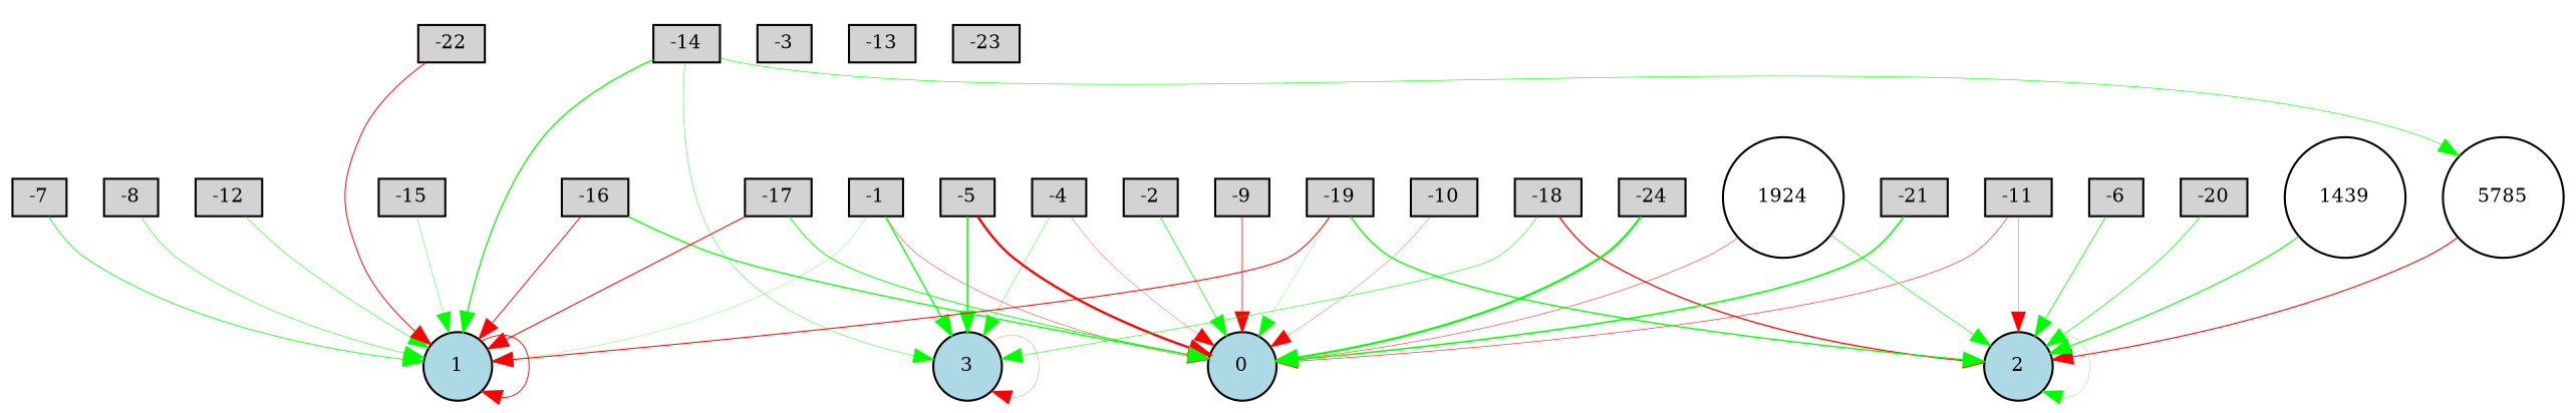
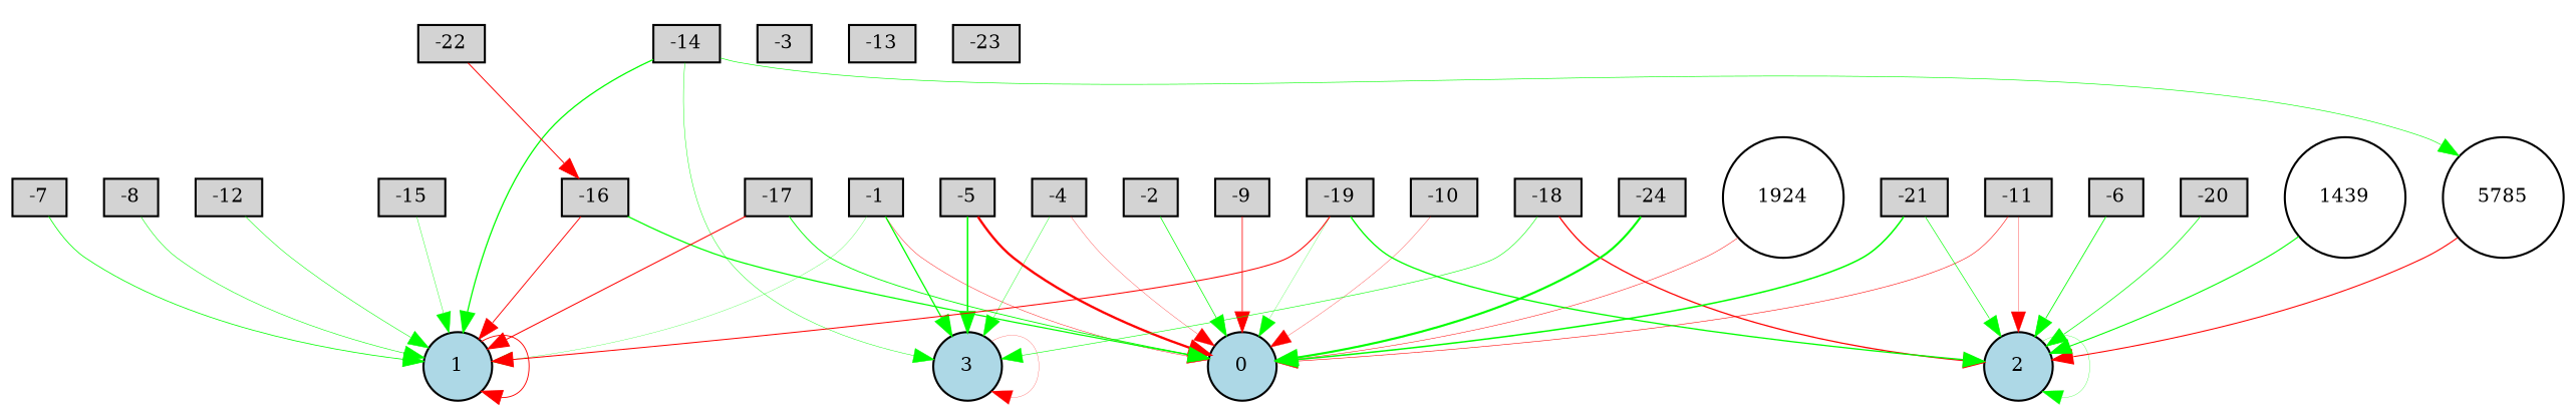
  digraph {
    node [fillcolor=lightgray fontsize=9 shape=box style=filled]
    edge [color=green style=solid]
    -1 [height=0.2 width=0.2]
    0 [fillcolor=lightblue height=0.2 shape=circle width=0.2]
    1 [fillcolor=lightblue height=0.2 shape=circle width=0.2]
    3 [fillcolor=lightblue height=0.2 shape=circle width=0.2]
    -2 [height=0.2 width=0.2]
    -3 [height=0.2 width=0.2]
    -4 [height=0.2 width=0.2]
    -5 [height=0.2 width=0.2]
    -6 [height=0.2 width=0.2]
    2 [fillcolor=lightblue height=0.2 shape=circle width=0.2]
    -7 [height=0.2 width=0.2]
    -8 [height=0.2 width=0.2]
    -9 [height=0.2 width=0.2]
    -10 [height=0.2 width=0.2]
    -11 [height=0.2 width=0.2]
    -12 [height=0.2 width=0.2]
    -13 [height=0.2 width=0.2]
    -14 [height=0.2 width=0.2]
    n19 [fillcolor=white height=0.2 label=5785 shape=circle width=0.2]
    -15 [height=0.2 width=0.2]
    -16 [height=0.2 width=0.2]
    -17 [height=0.2 width=0.2]
    1924 [fillcolor=white height=0.2 shape=circle width=0.2]
    -18 [height=0.2 width=0.2]
    -19 [height=0.2 width=0.2]
    -20 [height=0.2 width=0.2]
    -21 [height=0.2 width=0.2]
    -22 [height=0.2 width=0.2]
    -23 [height=0.2 width=0.2]
    -24 [height=0.2 width=0.2]
    1439 [fillcolor=white height=0.2 shape=circle width=0.2]
    -1 -> 0 [color=red penwidth=0.20104720895967138]
    -1 -> 1 [penwidth=0.12887587465285333]
    -1 -> 3 [penwidth=0.6123639258940027]
    1 -> 1 [color=red penwidth=0.4341475763313214]
    3 -> 3 [color=red penwidth=0.10678599607490852]
    -2 -> 0 [penwidth=0.3410803898884838]
    -4 -> 0 [color=red penwidth=0.14071681481589848]
    -4 -> 3 [penwidth=0.19753627974508403]
    -5 -> 0 [color=red penwidth=1.1250922075046257]
    -5 -> 3 [penwidth=0.7340073872490687]
    -6 -> 2 [penwidth=0.39355843232606513]
    2 -> 2 [penwidth=0.1324266227080534]
    -7 -> 1 [penwidth=0.36909189634704886]
    -8 -> 1 [penwidth=0.2663258339514487]
    -9 -> 0 [color=red penwidth=0.37367377015320813]
    -10 -> 0 [color=red penwidth=0.1398027408837083]
    -11 -> 0 [color=red penwidth=0.2641576067652879]
    -11 -> 2 [color=red penwidth=0.15508301399137012]
    -12 -> 1 [penwidth=0.25751887724699846]
    -14 -> 1 [penwidth=0.6043191312648261]
    -14 -> 3 [penwidth=0.21070638860079532]
    -14 -> n19 [penwidth=0.28596609845637055]
    n19 -> 2 [color=red penwidth=0.5055228980681491]
    -15 -> 1 [penwidth=0.1851474400575795]
    -16 -> 0 [penwidth=0.589884043461913]
    -16 -> 1 [color=red penwidth=0.43700333899553256]
    -17 -> 0 [penwidth=0.42264644767251647]
    -17 -> 1 [color=red penwidth=0.4874983512643707]
    1924 -> 0 [color=red penwidth=0.2316969682987704]
    -18 -> 3 [penwidth=0.27633670218595907]
    -18 -> 2 [color=red penwidth=0.6034604383728058]
    -19 -> 0 [penwidth=0.12476115929100803]
    -19 -> 1 [color=red penwidth=0.4859447007994808]
    -19 -> 2 [penwidth=0.6266574607521024]
    -20 -> 2 [penwidth=0.3538508423295129]
    -21 -> 0 [penwidth=0.7246465482397706]
-   1924 -> 2 [penwidth=0.3081630434936168]
-   -22 -> 1 [color=red penwidth=0.45681713138765034]
+   -21 -> 2 [penwidth=0.3081630434936168]
+   -22 -> -16 [color=red penwidth=0.45681713138765034]
    -24 -> 0 [penwidth=1.0190172593465323]
    1439 -> 2 [penwidth=0.509616020335824]
  }
